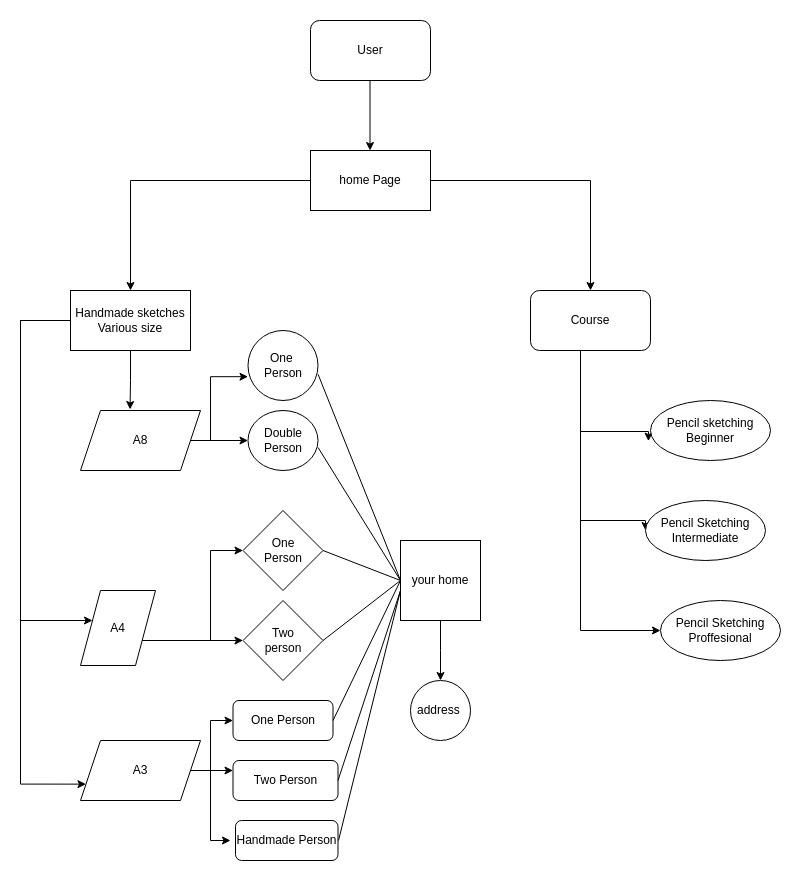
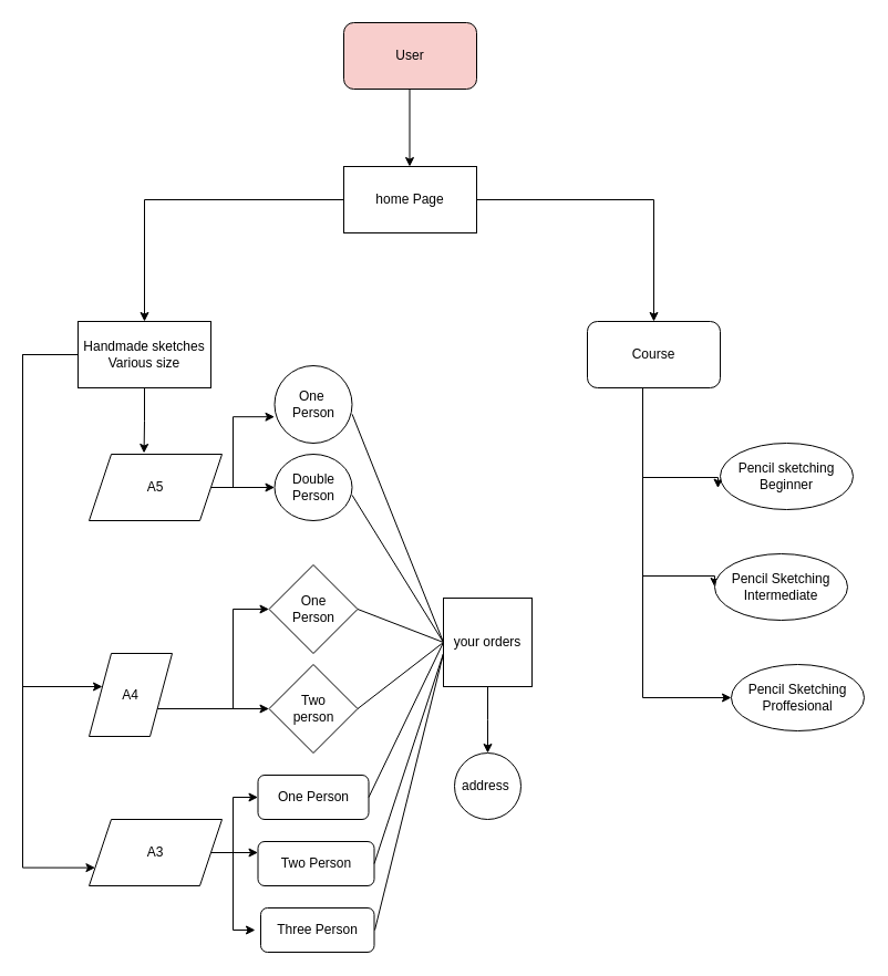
  <mxCell id="0" />
  <mxCell id="1" parent="0" />
- <mxCell id="2" value="User" style="rounded=1;whiteSpace=wrap;html=1;" vertex="1" parent="1"><mxGeometry x="310" y="20" width="120" height="60" as="geometry" /></mxCell>
+ <mxCell id="2" value="User" style="rounded=1;whiteSpace=wrap;html=1;fillColor=#f8cecc;" vertex="1" parent="1"><mxGeometry x="310" y="20" width="120" height="60" as="geometry" /></mxCell>
  <mxCell id="3" value="" style="endArrow=classic;html=1;rounded=0;" edge="1" parent="1"><mxGeometry width="50" height="50" relative="1" as="geometry"><mxPoint x="369.5" y="80" as="sourcePoint" /><mxPoint x="369.5" y="150" as="targetPoint" /></mxGeometry></mxCell>
  <mxCell id="4" value="" style="edgeStyle=orthogonalEdgeStyle;rounded=0;orthogonalLoop=1;jettySize=auto;html=1;" edge="1" parent="1" source="6"><mxGeometry relative="1" as="geometry"><mxPoint x="590" y="290" as="targetPoint" /><Array as="points"><mxPoint x="590" y="180" /><mxPoint x="590" y="290" /></Array></mxGeometry></mxCell>
  <mxCell id="5" style="edgeStyle=orthogonalEdgeStyle;rounded=0;orthogonalLoop=1;jettySize=auto;html=1;" edge="1" parent="1" source="6"><mxGeometry relative="1" as="geometry"><mxPoint x="130" y="290" as="targetPoint" /><Array as="points"><mxPoint x="130" y="180" /><mxPoint x="130" y="290" /></Array></mxGeometry></mxCell>
  <mxCell id="6" value="home Page&lt;br&gt;" style="rounded=0;whiteSpace=wrap;html=1;" vertex="1" parent="1"><mxGeometry x="310" y="150" width="120" height="60" as="geometry" /></mxCell>
  <mxCell id="7" style="edgeStyle=orthogonalEdgeStyle;rounded=0;orthogonalLoop=1;jettySize=auto;html=1;entryX=0;entryY=0.75;entryDx=0;entryDy=0;" edge="1" parent="1" source="10" target="24"><mxGeometry relative="1" as="geometry"><mxPoint x="30" y="610" as="targetPoint" /><Array as="points"><mxPoint x="20" y="320" /><mxPoint x="20" y="784" /></Array></mxGeometry></mxCell>
  <mxCell id="8" style="edgeStyle=orthogonalEdgeStyle;rounded=0;orthogonalLoop=1;jettySize=auto;html=1;" edge="1" parent="1" source="10" target="20"><mxGeometry relative="1" as="geometry"><mxPoint x="40" y="510" as="targetPoint" /><Array as="points"><mxPoint x="20" y="320" /><mxPoint x="20" y="620" /></Array></mxGeometry></mxCell>
  <mxCell id="9" style="edgeStyle=orthogonalEdgeStyle;rounded=0;orthogonalLoop=1;jettySize=auto;html=1;entryX=0.413;entryY=-0.017;entryDx=0;entryDy=0;entryPerimeter=0;" edge="1" parent="1" source="10" target="17"><mxGeometry relative="1" as="geometry" /></mxCell>
  <mxCell id="10" value="Handmade sketches&lt;br&gt;Various size" style="rounded=0;whiteSpace=wrap;html=1;" vertex="1" parent="1"><mxGeometry x="70" y="290" width="120" height="60" as="geometry" /></mxCell>
  <mxCell id="11" style="edgeStyle=orthogonalEdgeStyle;rounded=0;orthogonalLoop=1;jettySize=auto;html=1;entryX=0;entryY=0.5;entryDx=0;entryDy=0;" edge="1" parent="1" source="14" target="34"><mxGeometry relative="1" as="geometry"><mxPoint x="590" y="400" as="targetPoint" /><Array as="points"><mxPoint x="580" y="630" /></Array></mxGeometry></mxCell>
  <mxCell id="12" style="edgeStyle=orthogonalEdgeStyle;rounded=0;orthogonalLoop=1;jettySize=auto;html=1;entryX=-0.017;entryY=0.677;entryDx=0;entryDy=0;entryPerimeter=0;" edge="1" parent="1" source="14" target="32"><mxGeometry relative="1" as="geometry"><Array as="points"><mxPoint x="580" y="431" /><mxPoint x="648" y="431" /></Array></mxGeometry></mxCell>
  <mxCell id="13" style="edgeStyle=orthogonalEdgeStyle;rounded=0;orthogonalLoop=1;jettySize=auto;html=1;entryX=0;entryY=0.5;entryDx=0;entryDy=0;" edge="1" parent="1" source="14" target="33"><mxGeometry relative="1" as="geometry"><mxPoint x="650" y="530" as="targetPoint" /><Array as="points"><mxPoint x="580" y="520" /></Array></mxGeometry></mxCell>
  <mxCell id="14" value="Course&lt;br&gt;" style="rounded=1;whiteSpace=wrap;html=1;" vertex="1" parent="1"><mxGeometry x="530" y="290" width="120" height="60" as="geometry" /></mxCell>
  <mxCell id="15" style="edgeStyle=orthogonalEdgeStyle;rounded=0;orthogonalLoop=1;jettySize=auto;html=1;entryX=0;entryY=0.66;entryDx=0;entryDy=0;entryPerimeter=0;" edge="1" parent="1" target="25"><mxGeometry relative="1" as="geometry"><mxPoint x="220" y="440" as="sourcePoint" /><Array as="points"><mxPoint x="210" y="440" /><mxPoint x="210" y="376" /></Array></mxGeometry></mxCell>
  <mxCell id="16" style="edgeStyle=orthogonalEdgeStyle;rounded=0;orthogonalLoop=1;jettySize=auto;html=1;entryX=0;entryY=0.5;entryDx=0;entryDy=0;" edge="1" parent="1" source="17" target="26"><mxGeometry relative="1" as="geometry" /></mxCell>
- <mxCell id="17" value="A8" style="shape=parallelogram;perimeter=parallelogramPerimeter;whiteSpace=wrap;html=1;fixedSize=1;" vertex="1" parent="1"><mxGeometry x="80" y="410" width="120" height="60" as="geometry" /></mxCell>
+ <mxCell id="17" value="A5" style="shape=parallelogram;perimeter=parallelogramPerimeter;whiteSpace=wrap;html=1;fixedSize=1;" vertex="1" parent="1"><mxGeometry x="80" y="410" width="120" height="60" as="geometry" /></mxCell>
  <mxCell id="18" style="edgeStyle=orthogonalEdgeStyle;rounded=0;orthogonalLoop=1;jettySize=auto;html=1;entryX=0;entryY=0.5;entryDx=0;entryDy=0;" edge="1" parent="1" source="20" target="28"><mxGeometry relative="1" as="geometry"><mxPoint x="250" y="520" as="targetPoint" /><Array as="points"><mxPoint x="150" y="610" /></Array></mxGeometry></mxCell>
  <mxCell id="19" style="edgeStyle=orthogonalEdgeStyle;rounded=0;orthogonalLoop=1;jettySize=auto;html=1;exitX=0.5;exitY=0;exitDx=0;exitDy=0;entryX=0;entryY=0.5;entryDx=0;entryDy=0;" edge="1" parent="1" source="20" target="27"><mxGeometry relative="1" as="geometry"><Array as="points"><mxPoint x="140" y="640" /><mxPoint x="210" y="640" /><mxPoint x="210" y="550" /></Array></mxGeometry></mxCell>
  <mxCell id="20" value="A4" style="shape=parallelogram;perimeter=parallelogramPerimeter;whiteSpace=wrap;html=1;fixedSize=1;" vertex="1" parent="1"><mxGeometry x="80" y="590" width="75" height="75" as="geometry" /></mxCell>
  <mxCell id="21" style="edgeStyle=orthogonalEdgeStyle;rounded=0;orthogonalLoop=1;jettySize=auto;html=1;entryX=0;entryY=0.25;entryDx=0;entryDy=0;" edge="1" parent="1" source="24" target="30"><mxGeometry relative="1" as="geometry"><mxPoint x="320" y="770" as="targetPoint" /></mxGeometry></mxCell>
  <mxCell id="22" style="edgeStyle=orthogonalEdgeStyle;rounded=0;orthogonalLoop=1;jettySize=auto;html=1;" edge="1" parent="1"><mxGeometry relative="1" as="geometry"><mxPoint x="230" y="840" as="targetPoint" /><mxPoint x="210" y="770" as="sourcePoint" /><Array as="points"><mxPoint x="210" y="840" /></Array></mxGeometry></mxCell>
  <mxCell id="23" style="edgeStyle=orthogonalEdgeStyle;rounded=0;orthogonalLoop=1;jettySize=auto;html=1;entryX=0;entryY=0.5;entryDx=0;entryDy=0;" edge="1" parent="1" source="24" target="29"><mxGeometry relative="1" as="geometry"><mxPoint x="330" y="680" as="targetPoint" /><Array as="points"><mxPoint x="210" y="770" /><mxPoint x="210" y="720" /></Array></mxGeometry></mxCell>
  <mxCell id="24" value="A3" style="shape=parallelogram;perimeter=parallelogramPerimeter;whiteSpace=wrap;html=1;fixedSize=1;" vertex="1" parent="1"><mxGeometry x="80" y="740" width="120" height="60" as="geometry" /></mxCell>
  <mxCell id="25" value="One&amp;nbsp;&lt;br&gt;Person" style="ellipse;whiteSpace=wrap;html=1;" vertex="1" parent="1"><mxGeometry x="247.5" y="330" width="70" height="70" as="geometry" /></mxCell>
  <mxCell id="26" value="Double Person" style="ellipse;whiteSpace=wrap;html=1;" vertex="1" parent="1"><mxGeometry x="247.5" y="410" width="70" height="60" as="geometry" /></mxCell>
  <mxCell id="27" value="One &lt;br&gt;Person" style="rhombus;whiteSpace=wrap;html=1;" vertex="1" parent="1"><mxGeometry x="242.5" y="510" width="80" height="80" as="geometry" /></mxCell>
  <mxCell id="28" value="Two &lt;br&gt;person" style="rhombus;whiteSpace=wrap;html=1;" vertex="1" parent="1"><mxGeometry x="242.5" y="600" width="80" height="80" as="geometry" /></mxCell>
  <mxCell id="29" value="One Person" style="rounded=1;whiteSpace=wrap;html=1;" vertex="1" parent="1"><mxGeometry x="232.5" y="700" width="100" height="40" as="geometry" /></mxCell>
  <mxCell id="30" value="Two Person" style="rounded=1;whiteSpace=wrap;html=1;" vertex="1" parent="1"><mxGeometry x="232.5" y="760" width="105" height="40" as="geometry" /></mxCell>
- <mxCell id="31" value="Handmade Person" style="rounded=1;whiteSpace=wrap;html=1;" vertex="1" parent="1"><mxGeometry x="235" y="820" width="102.5" height="40" as="geometry" /></mxCell>
+ <mxCell id="31" value="Three Person" style="rounded=1;whiteSpace=wrap;html=1;" vertex="1" parent="1"><mxGeometry x="235" y="820" width="102.5" height="40" as="geometry" /></mxCell>
  <mxCell id="32" value="Pencil sketching&lt;br&gt;Beginner" style="ellipse;whiteSpace=wrap;html=1;rounded=1;" vertex="1" parent="1"><mxGeometry x="650" y="400" width="120" height="60" as="geometry" /></mxCell>
  <mxCell id="33" value="Pencil Sketching&lt;br&gt;Intermediate" style="ellipse;whiteSpace=wrap;html=1;" vertex="1" parent="1"><mxGeometry x="645" y="500" width="120" height="60" as="geometry" /></mxCell>
  <mxCell id="34" value="Pencil Sketching&lt;br&gt;Proffesional" style="ellipse;whiteSpace=wrap;html=1;" vertex="1" parent="1"><mxGeometry x="660" y="600" width="120" height="60" as="geometry" /></mxCell>
  <mxCell id="35" style="edgeStyle=orthogonalEdgeStyle;rounded=0;orthogonalLoop=1;jettySize=auto;html=1;" edge="1" parent="1" source="36"><mxGeometry relative="1" as="geometry"><mxPoint x="440" y="680" as="targetPoint" /></mxGeometry></mxCell>
- <mxCell id="36" value="your home" style="whiteSpace=wrap;html=1;aspect=fixed;" vertex="1" parent="1"><mxGeometry x="400" y="540" width="80" height="80" as="geometry" /></mxCell>
+ <mxCell id="36" value="your orders" style="whiteSpace=wrap;html=1;aspect=fixed;" vertex="1" parent="1"><mxGeometry x="400" y="540" width="80" height="80" as="geometry" /></mxCell>
  <mxCell id="37" value="address&amp;nbsp;" style="ellipse;whiteSpace=wrap;html=1;" vertex="1" parent="1"><mxGeometry x="410" y="680" width="60" height="60" as="geometry" /></mxCell>
  <mxCell id="38" value="" style="endArrow=none;html=1;rounded=0;entryX=1.001;entryY=0.626;entryDx=0;entryDy=0;entryPerimeter=0;exitX=0;exitY=0.5;exitDx=0;exitDy=0;" edge="1" parent="1" source="36" target="25"><mxGeometry width="50" height="50" relative="1" as="geometry"><mxPoint x="390" y="650" as="sourcePoint" /><mxPoint x="440" y="600" as="targetPoint" /></mxGeometry></mxCell>
  <mxCell id="39" value="" style="endArrow=none;html=1;rounded=0;entryX=1.001;entryY=0.626;entryDx=0;entryDy=0;entryPerimeter=0;exitX=0;exitY=0.5;exitDx=0;exitDy=0;" edge="1" parent="1" source="36"><mxGeometry width="50" height="50" relative="1" as="geometry"><mxPoint x="399.93" y="653.09" as="sourcePoint" /><mxPoint x="317.5" y="446.91" as="targetPoint" /></mxGeometry></mxCell>
  <mxCell id="40" value="" style="endArrow=none;html=1;rounded=0;entryX=1;entryY=0.5;entryDx=0;entryDy=0;exitX=0;exitY=0.5;exitDx=0;exitDy=0;" edge="1" parent="1" source="36" target="29"><mxGeometry width="50" height="50" relative="1" as="geometry"><mxPoint x="410" y="590" as="sourcePoint" /><mxPoint x="327.5" y="456.91" as="targetPoint" /></mxGeometry></mxCell>
  <mxCell id="41" value="" style="endArrow=none;html=1;rounded=0;entryX=1;entryY=0.5;entryDx=0;entryDy=0;" edge="1" parent="1" target="30"><mxGeometry width="50" height="50" relative="1" as="geometry"><mxPoint x="400" y="590" as="sourcePoint" /><mxPoint x="342.5" y="730" as="targetPoint" /></mxGeometry></mxCell>
  <mxCell id="42" value="" style="endArrow=none;html=1;rounded=0;" edge="1" parent="1"><mxGeometry width="50" height="50" relative="1" as="geometry"><mxPoint x="400" y="590" as="sourcePoint" /><mxPoint x="338" y="840" as="targetPoint" /></mxGeometry></mxCell>
  <mxCell id="43" value="" style="endArrow=none;html=1;rounded=0;entryX=1;entryY=0.5;entryDx=0;entryDy=0;exitX=0;exitY=0.5;exitDx=0;exitDy=0;" edge="1" parent="1" source="36" target="28"><mxGeometry width="50" height="50" relative="1" as="geometry"><mxPoint x="430" y="610" as="sourcePoint" /><mxPoint x="362.5" y="750" as="targetPoint" /></mxGeometry></mxCell>
  <mxCell id="44" value="" style="endArrow=none;html=1;rounded=0;entryX=1;entryY=0.5;entryDx=0;entryDy=0;" edge="1" parent="1" target="27"><mxGeometry width="50" height="50" relative="1" as="geometry"><mxPoint x="400" y="580" as="sourcePoint" /><mxPoint x="372.5" y="760" as="targetPoint" /></mxGeometry></mxCell>
